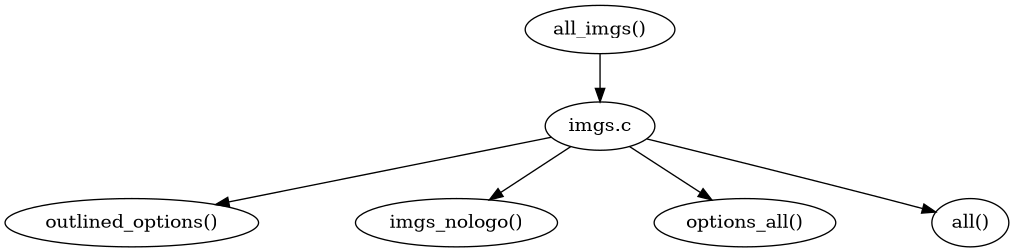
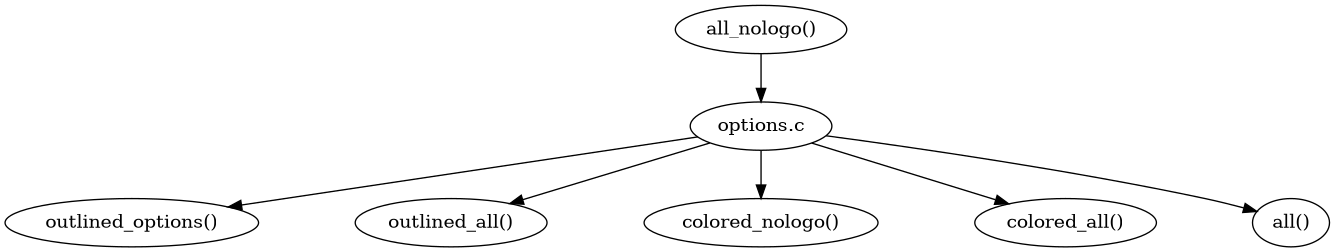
  digraph {
    nodesep=1
    n1 [label="outlined_options()"]
-   "options.c" [label="imgs.c"]
-   "colored_nologo()" [label="imgs_nologo()"]
-   "colored_all()" [label="options_all()"]
+   "options.c"
+   "outlined_all()"
+   "colored_nologo()"
+   "colored_all()"
    n6 [label="all()"]
-   "all_imgs()"
+   "all_imgs()" [label="all_nologo()"]
    "options.c" -> n1
+   "options.c" -> "outlined_all()"
    "options.c" -> "colored_nologo()"
    "options.c" -> "colored_all()"
    "options.c" -> n6
    "all_imgs()" -> "options.c"
  }
